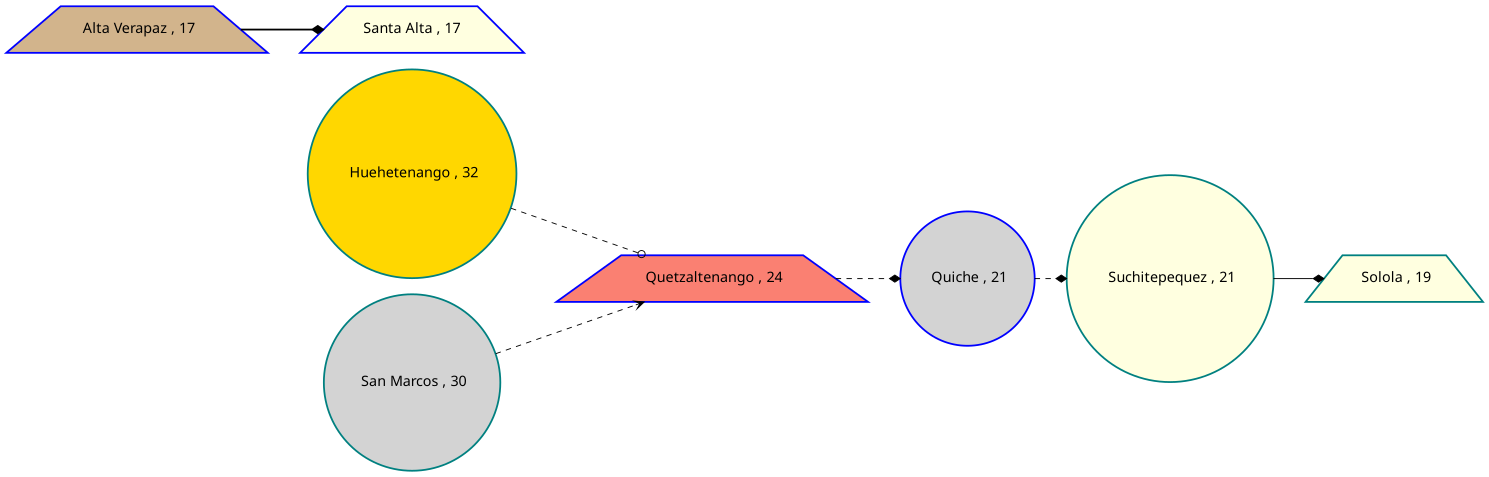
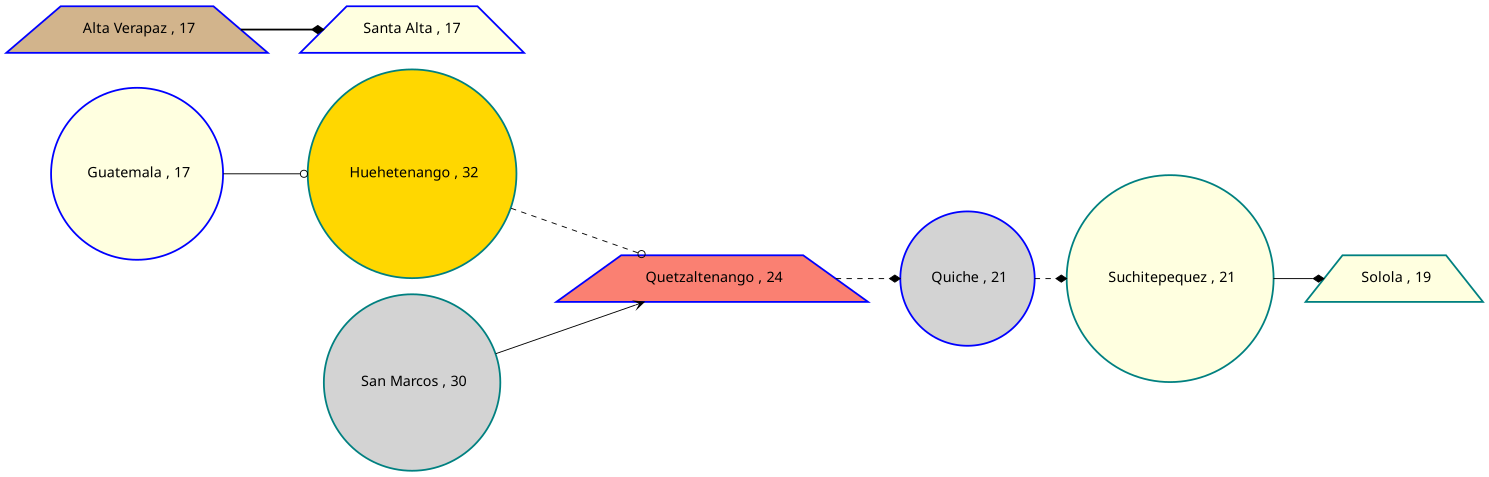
  digraph {
    fontname="Noto Sans"
    rankdir=LR
    node [color=blue fillcolor=lightyellow fontname="Noto Sans" fontsize=16 shape=circle style="filled, bold"]
    edge [arrowhead=diamond fontname="Noto Sans" style=dashed]
+   n1 [label=" Guatemala , 17"]
    n2 [color=teal fillcolor=gold label=" Huehetenango , 32"]
    n3 [fillcolor=salmon label=" Quetzaltenango , 24" shape=trapezium]
    n4 [color=teal fillcolor=lightgrey label=" San Marcos , 30"]
    n5 [fillcolor=lightgrey label=" Quiche , 21"]
    n6 [color=teal label=" Suchitepequez , 21"]
    n7 [color=teal label=" Solola , 19" shape=trapezium]
    n8 [fillcolor=tan label=" Alta Verapaz , 17" shape=trapezium]
    n9 [label="Santa Alta , 17" shape=trapezium]
+   n1 -> n2 [arrowhead=odot style=solid]
    n2 -> n3 [arrowhead=odot]
    n3 -> n5
-   n4 -> n3 [arrowhead=vee]
+   n4 -> n3 [arrowhead=vee style=solid]
    n5 -> n6
    n6 -> n7 [style=solid]
    n8 -> n9 [style=bold]
  }
